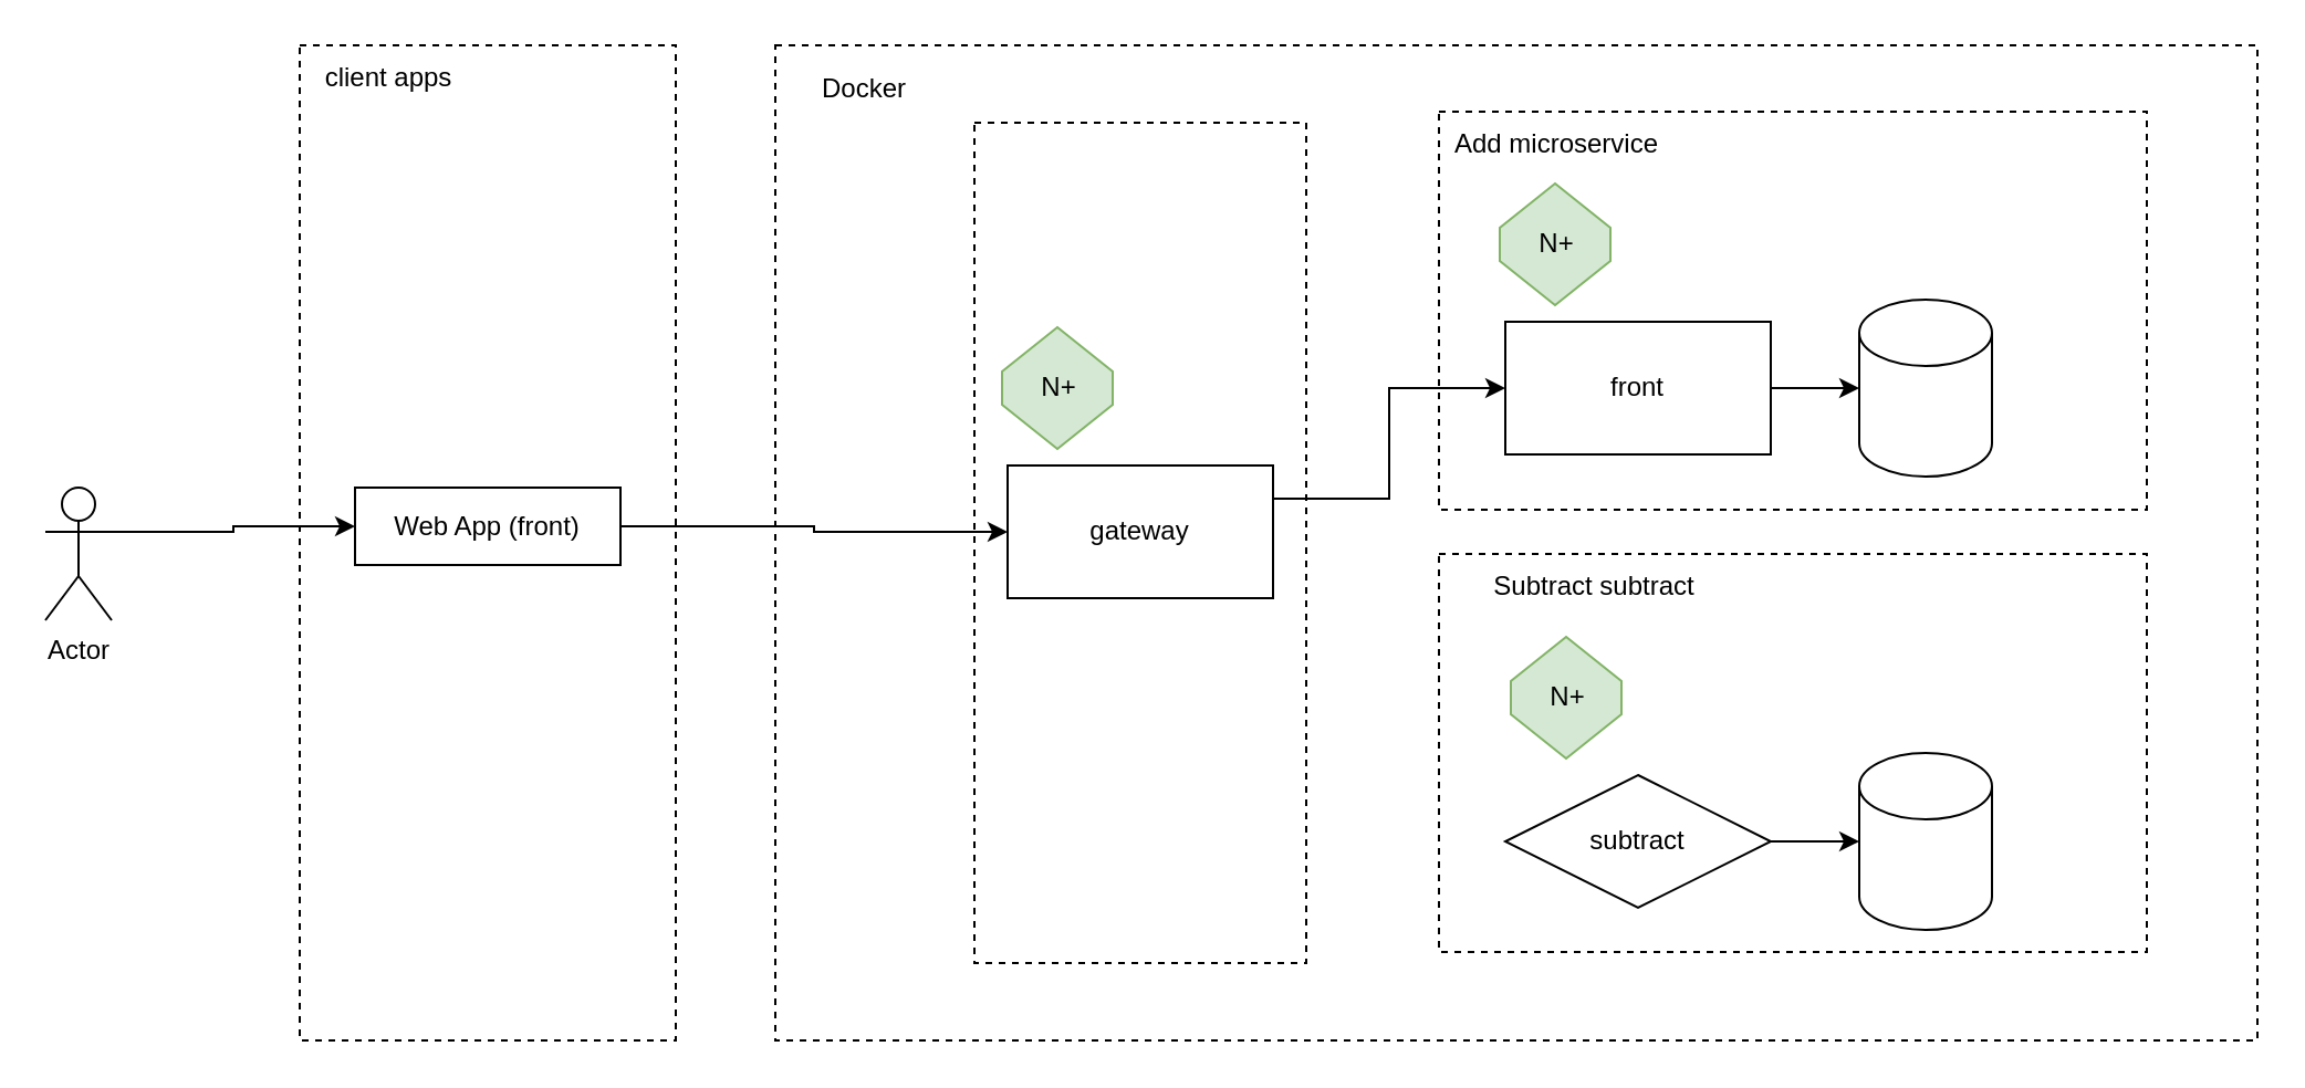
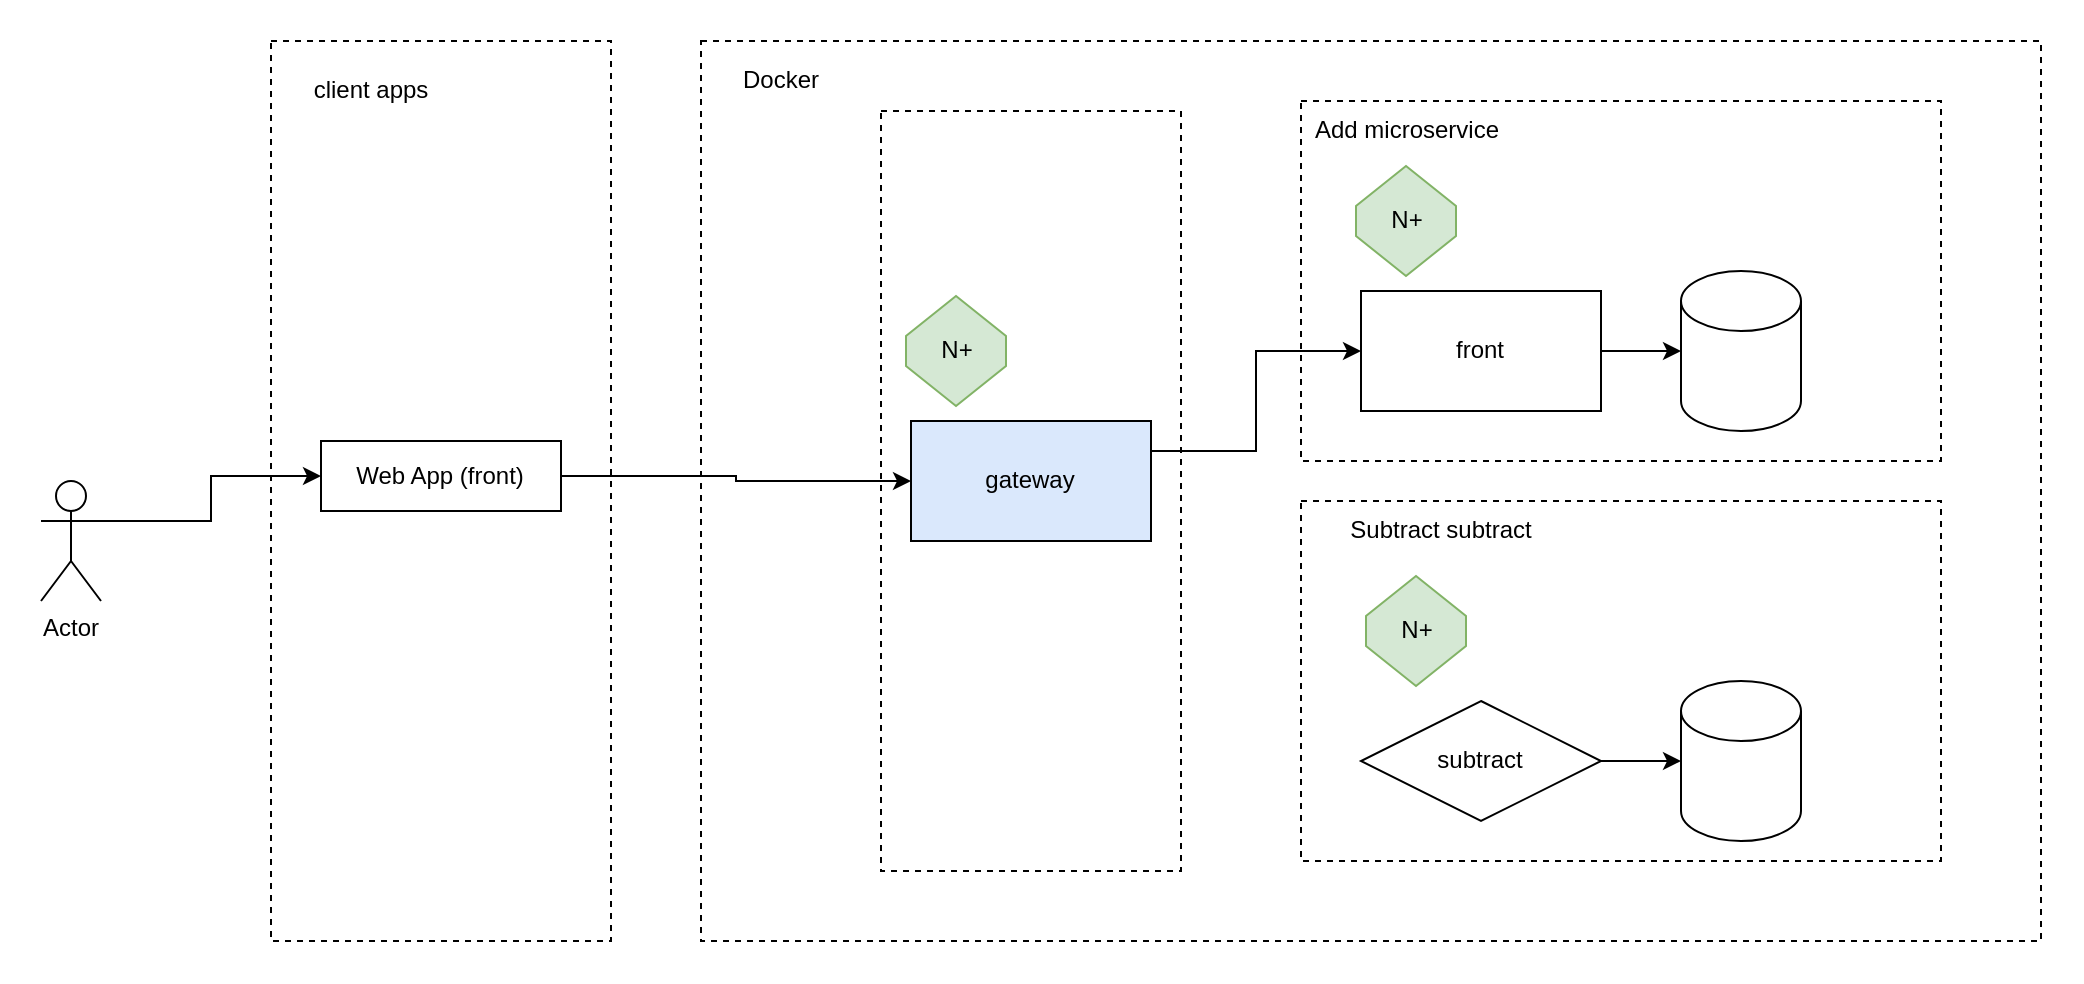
  <mxCell id="0" />
  <mxCell id="1" parent="0" />
  <mxCell id="2" value="" style="rounded=0;whiteSpace=wrap;html=1;dashed=1;" parent="1" vertex="1"><mxGeometry x="350" y="20" width="670" height="450" as="geometry" /></mxCell>
  <mxCell id="3" value="Docker" style="text;html=1;align=center;verticalAlign=middle;resizable=0;points=[];autosize=1;strokeColor=none;fillColor=none;" parent="1" vertex="1"><mxGeometry x="360" y="25" width="60" height="30" as="geometry" /></mxCell>
  <mxCell id="4" value="" style="rounded=0;whiteSpace=wrap;html=1;dashed=1;" parent="1" vertex="1"><mxGeometry x="135" y="20" width="170" height="450" as="geometry" /></mxCell>
  <mxCell id="5" style="edgeStyle=orthogonalEdgeStyle;rounded=0;orthogonalLoop=1;jettySize=auto;html=1;exitX=1;exitY=0.333;exitDx=0;exitDy=0;exitPerimeter=0;" edge="1" parent="1" source="6" target="16"><mxGeometry relative="1" as="geometry" /></mxCell>
- <mxCell id="6" value="Actor" style="shape=umlActor;verticalLabelPosition=bottom;verticalAlign=top;html=1;outlineConnect=0;" parent="1" vertex="1"><mxGeometry x="20" y="220" width="30" height="60" as="geometry" /></mxCell>
- <mxCell id="7" value="client apps" style="text;html=1;align=center;verticalAlign=middle;resizable=0;points=[];autosize=1;strokeColor=none;fillColor=none;" parent="1" vertex="1"><mxGeometry x="135" y="20" width="80" height="30" as="geometry" /></mxCell>
+ <mxCell id="6" value="Actor" style="shape=umlActor;verticalLabelPosition=bottom;verticalAlign=top;html=1;outlineConnect=0;" parent="1" vertex="1"><mxGeometry x="20" y="240" width="30" height="60" as="geometry" /></mxCell>
+ <mxCell id="7" value="client apps" style="text;html=1;align=center;verticalAlign=middle;resizable=0;points=[];autosize=1;strokeColor=none;fillColor=none;" parent="1" vertex="1"><mxGeometry x="145" y="30" width="80" height="30" as="geometry" /></mxCell>
  <mxCell id="8" value="" style="rounded=0;whiteSpace=wrap;html=1;dashed=1;" vertex="1" parent="1"><mxGeometry x="440" y="55" width="150" height="380" as="geometry" /></mxCell>
  <mxCell id="9" value="" style="rounded=0;whiteSpace=wrap;html=1;dashed=1;" vertex="1" parent="1"><mxGeometry x="650" y="50" width="320" height="180" as="geometry" /></mxCell>
  <mxCell id="10" value="Add microservice" style="text;html=1;align=center;verticalAlign=middle;resizable=0;points=[];autosize=1;strokeColor=none;fillColor=none;" vertex="1" parent="1"><mxGeometry x="647.5" y="50" width="110" height="30" as="geometry" /></mxCell>
  <mxCell id="11" value="" style="rounded=0;whiteSpace=wrap;html=1;dashed=1;" vertex="1" parent="1"><mxGeometry x="650" y="250" width="320" height="180" as="geometry" /></mxCell>
  <mxCell id="12" value="Subtract subtract" style="text;html=1;align=center;verticalAlign=middle;resizable=0;points=[];autosize=1;strokeColor=none;fillColor=none;" vertex="1" parent="1"><mxGeometry x="650" y="250" width="140" height="30" as="geometry" /></mxCell>
  <mxCell id="13" value="" style="shape=cylinder3;whiteSpace=wrap;html=1;boundedLbl=1;backgroundOutline=1;size=15;" vertex="1" parent="1"><mxGeometry x="840" y="135" width="60" height="80" as="geometry" /></mxCell>
  <mxCell id="14" value="" style="shape=cylinder3;whiteSpace=wrap;html=1;boundedLbl=1;backgroundOutline=1;size=15;" vertex="1" parent="1"><mxGeometry x="840" y="340" width="60" height="80" as="geometry" /></mxCell>
  <mxCell id="15" style="edgeStyle=orthogonalEdgeStyle;rounded=0;orthogonalLoop=1;jettySize=auto;html=1;exitX=1;exitY=0.5;exitDx=0;exitDy=0;entryX=0;entryY=0.5;entryDx=0;entryDy=0;" edge="1" parent="1" source="16" target="18"><mxGeometry relative="1" as="geometry" /></mxCell>
  <mxCell id="16" value="Web App (front)" style="rounded=0;whiteSpace=wrap;html=1;" vertex="1" parent="1"><mxGeometry x="160" y="220" width="120" height="35" as="geometry" /></mxCell>
  <mxCell id="17" style="edgeStyle=orthogonalEdgeStyle;rounded=0;orthogonalLoop=1;jettySize=auto;html=1;exitX=1;exitY=0.25;exitDx=0;exitDy=0;entryX=0;entryY=0.5;entryDx=0;entryDy=0;" edge="1" parent="1" source="18" target="20"><mxGeometry relative="1" as="geometry" /></mxCell>
- <mxCell id="18" value="gateway" style="rounded=0;whiteSpace=wrap;html=1;" vertex="1" parent="1"><mxGeometry x="455" y="210" width="120" height="60" as="geometry" /></mxCell>
+ <mxCell id="18" value="gateway" style="rounded=0;whiteSpace=wrap;html=1;fillColor=#dae8fc;" vertex="1" parent="1"><mxGeometry x="455" y="210" width="120" height="60" as="geometry" /></mxCell>
  <mxCell id="19" style="edgeStyle=orthogonalEdgeStyle;rounded=0;orthogonalLoop=1;jettySize=auto;html=1;exitX=1;exitY=0.5;exitDx=0;exitDy=0;entryX=0;entryY=0.5;entryDx=0;entryDy=0;entryPerimeter=0;" edge="1" parent="1" source="20" target="13"><mxGeometry relative="1" as="geometry" /></mxCell>
  <mxCell id="20" value="front" style="rounded=0;whiteSpace=wrap;html=1;" vertex="1" parent="1"><mxGeometry x="680" y="145" width="120" height="60" as="geometry" /></mxCell>
  <mxCell id="21" style="edgeStyle=orthogonalEdgeStyle;rounded=0;orthogonalLoop=1;jettySize=auto;html=1;exitX=1;exitY=0.5;exitDx=0;exitDy=0;entryX=0;entryY=0.5;entryDx=0;entryDy=0;entryPerimeter=0;" edge="1" parent="1" source="22" target="14"><mxGeometry relative="1" as="geometry" /></mxCell>
  <mxCell id="22" value="subtract" style="rhombus;whiteSpace=wrap;html=1;" vertex="1" parent="1"><mxGeometry x="680" y="350" width="120" height="60" as="geometry" /></mxCell>
  <mxCell id="23" value="" style="shape=hexagon;perimeter=hexagonPerimeter2;whiteSpace=wrap;html=1;fixedSize=1;rotation=90;fillColor=#d5e8d4;strokeColor=#82b366;labelPosition=center;verticalLabelPosition=middle;align=center;verticalAlign=middle;" vertex="1" parent="1"><mxGeometry x="450" y="150" width="55" height="50" as="geometry" /></mxCell>
  <mxCell id="24" value="N+" style="text;html=1;align=center;verticalAlign=middle;resizable=0;points=[];autosize=1;strokeColor=none;fillColor=none;" vertex="1" parent="1"><mxGeometry x="457.5" y="160" width="40" height="30" as="geometry" /></mxCell>
  <mxCell id="25" value="" style="shape=hexagon;perimeter=hexagonPerimeter2;whiteSpace=wrap;html=1;fixedSize=1;rotation=90;fillColor=#d5e8d4;strokeColor=#82b366;labelPosition=center;verticalLabelPosition=middle;align=center;verticalAlign=middle;" vertex="1" parent="1"><mxGeometry x="680" y="290" width="55" height="50" as="geometry" /></mxCell>
  <mxCell id="26" value="N+" style="text;html=1;align=center;verticalAlign=middle;resizable=0;points=[];autosize=1;strokeColor=none;fillColor=none;" vertex="1" parent="1"><mxGeometry x="687.5" y="300" width="40" height="30" as="geometry" /></mxCell>
  <mxCell id="27" value="" style="shape=hexagon;perimeter=hexagonPerimeter2;whiteSpace=wrap;html=1;fixedSize=1;rotation=90;fillColor=#d5e8d4;strokeColor=#82b366;labelPosition=center;verticalLabelPosition=middle;align=center;verticalAlign=middle;" vertex="1" parent="1"><mxGeometry x="675" y="85" width="55" height="50" as="geometry" /></mxCell>
  <mxCell id="28" value="N+" style="text;html=1;align=center;verticalAlign=middle;resizable=0;points=[];autosize=1;strokeColor=none;fillColor=none;" vertex="1" parent="1"><mxGeometry x="682.5" y="95" width="40" height="30" as="geometry" /></mxCell>
